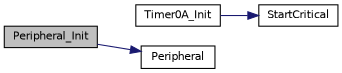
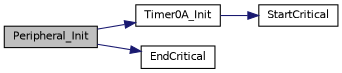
  digraph {
    fontname="DejaVu Sans"
    rankdir=LR
    node [color=black fillcolor=white fontname="DejaVu Sans" fontsize=10 shape=record style=filled]
    edge [color=midnightblue fontname="DejaVu Sans" fontsize=10 labelfontname=Helvetica labelfontsize=10 style=solid]
    n1 [fillcolor=grey75 fontcolor=black height=0.2 label=Peripheral_Init width=0.4]
    n2 [height=0.2 label=Timer0A_Init width=0.4]
-   n3 [height=0.2 label=Peripheral width=0.4]
+   n3 [height=0.2 label=EndCritical width=0.4]
    n4 [height=0.2 label=StartCritical width=0.4]
+   n1 -> n2
    n1 -> n3
    n2 -> n4
  }
